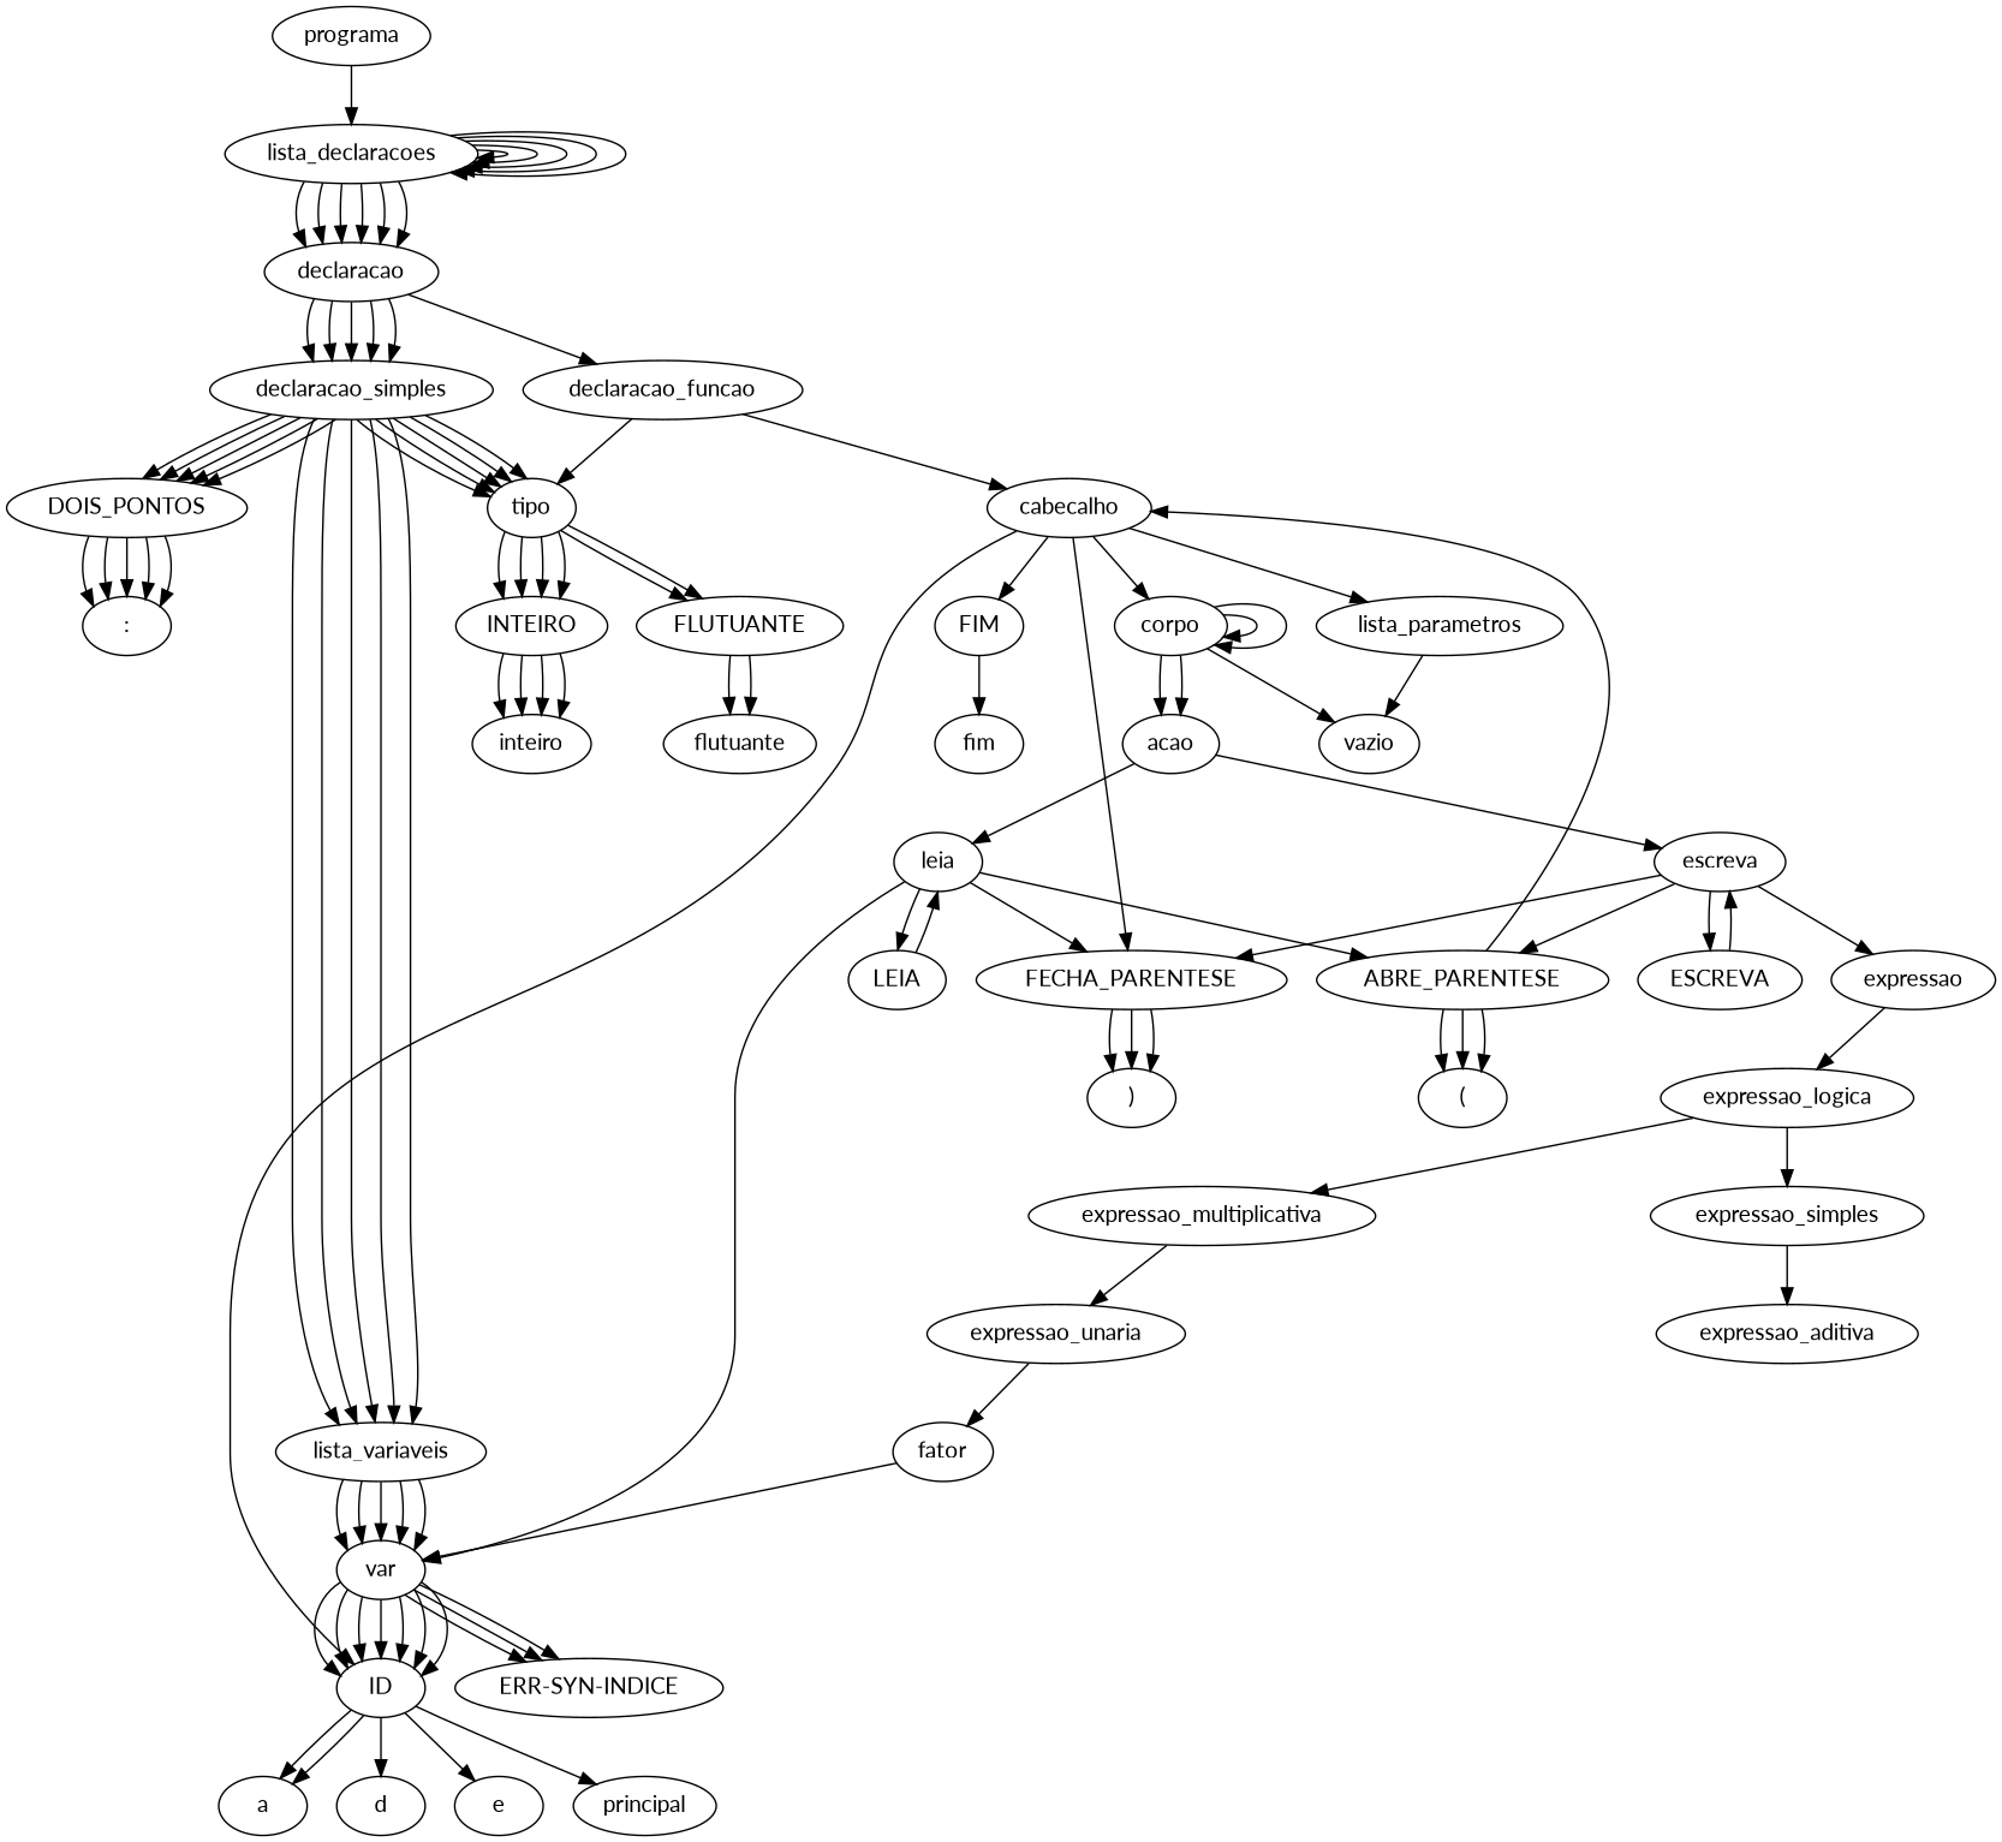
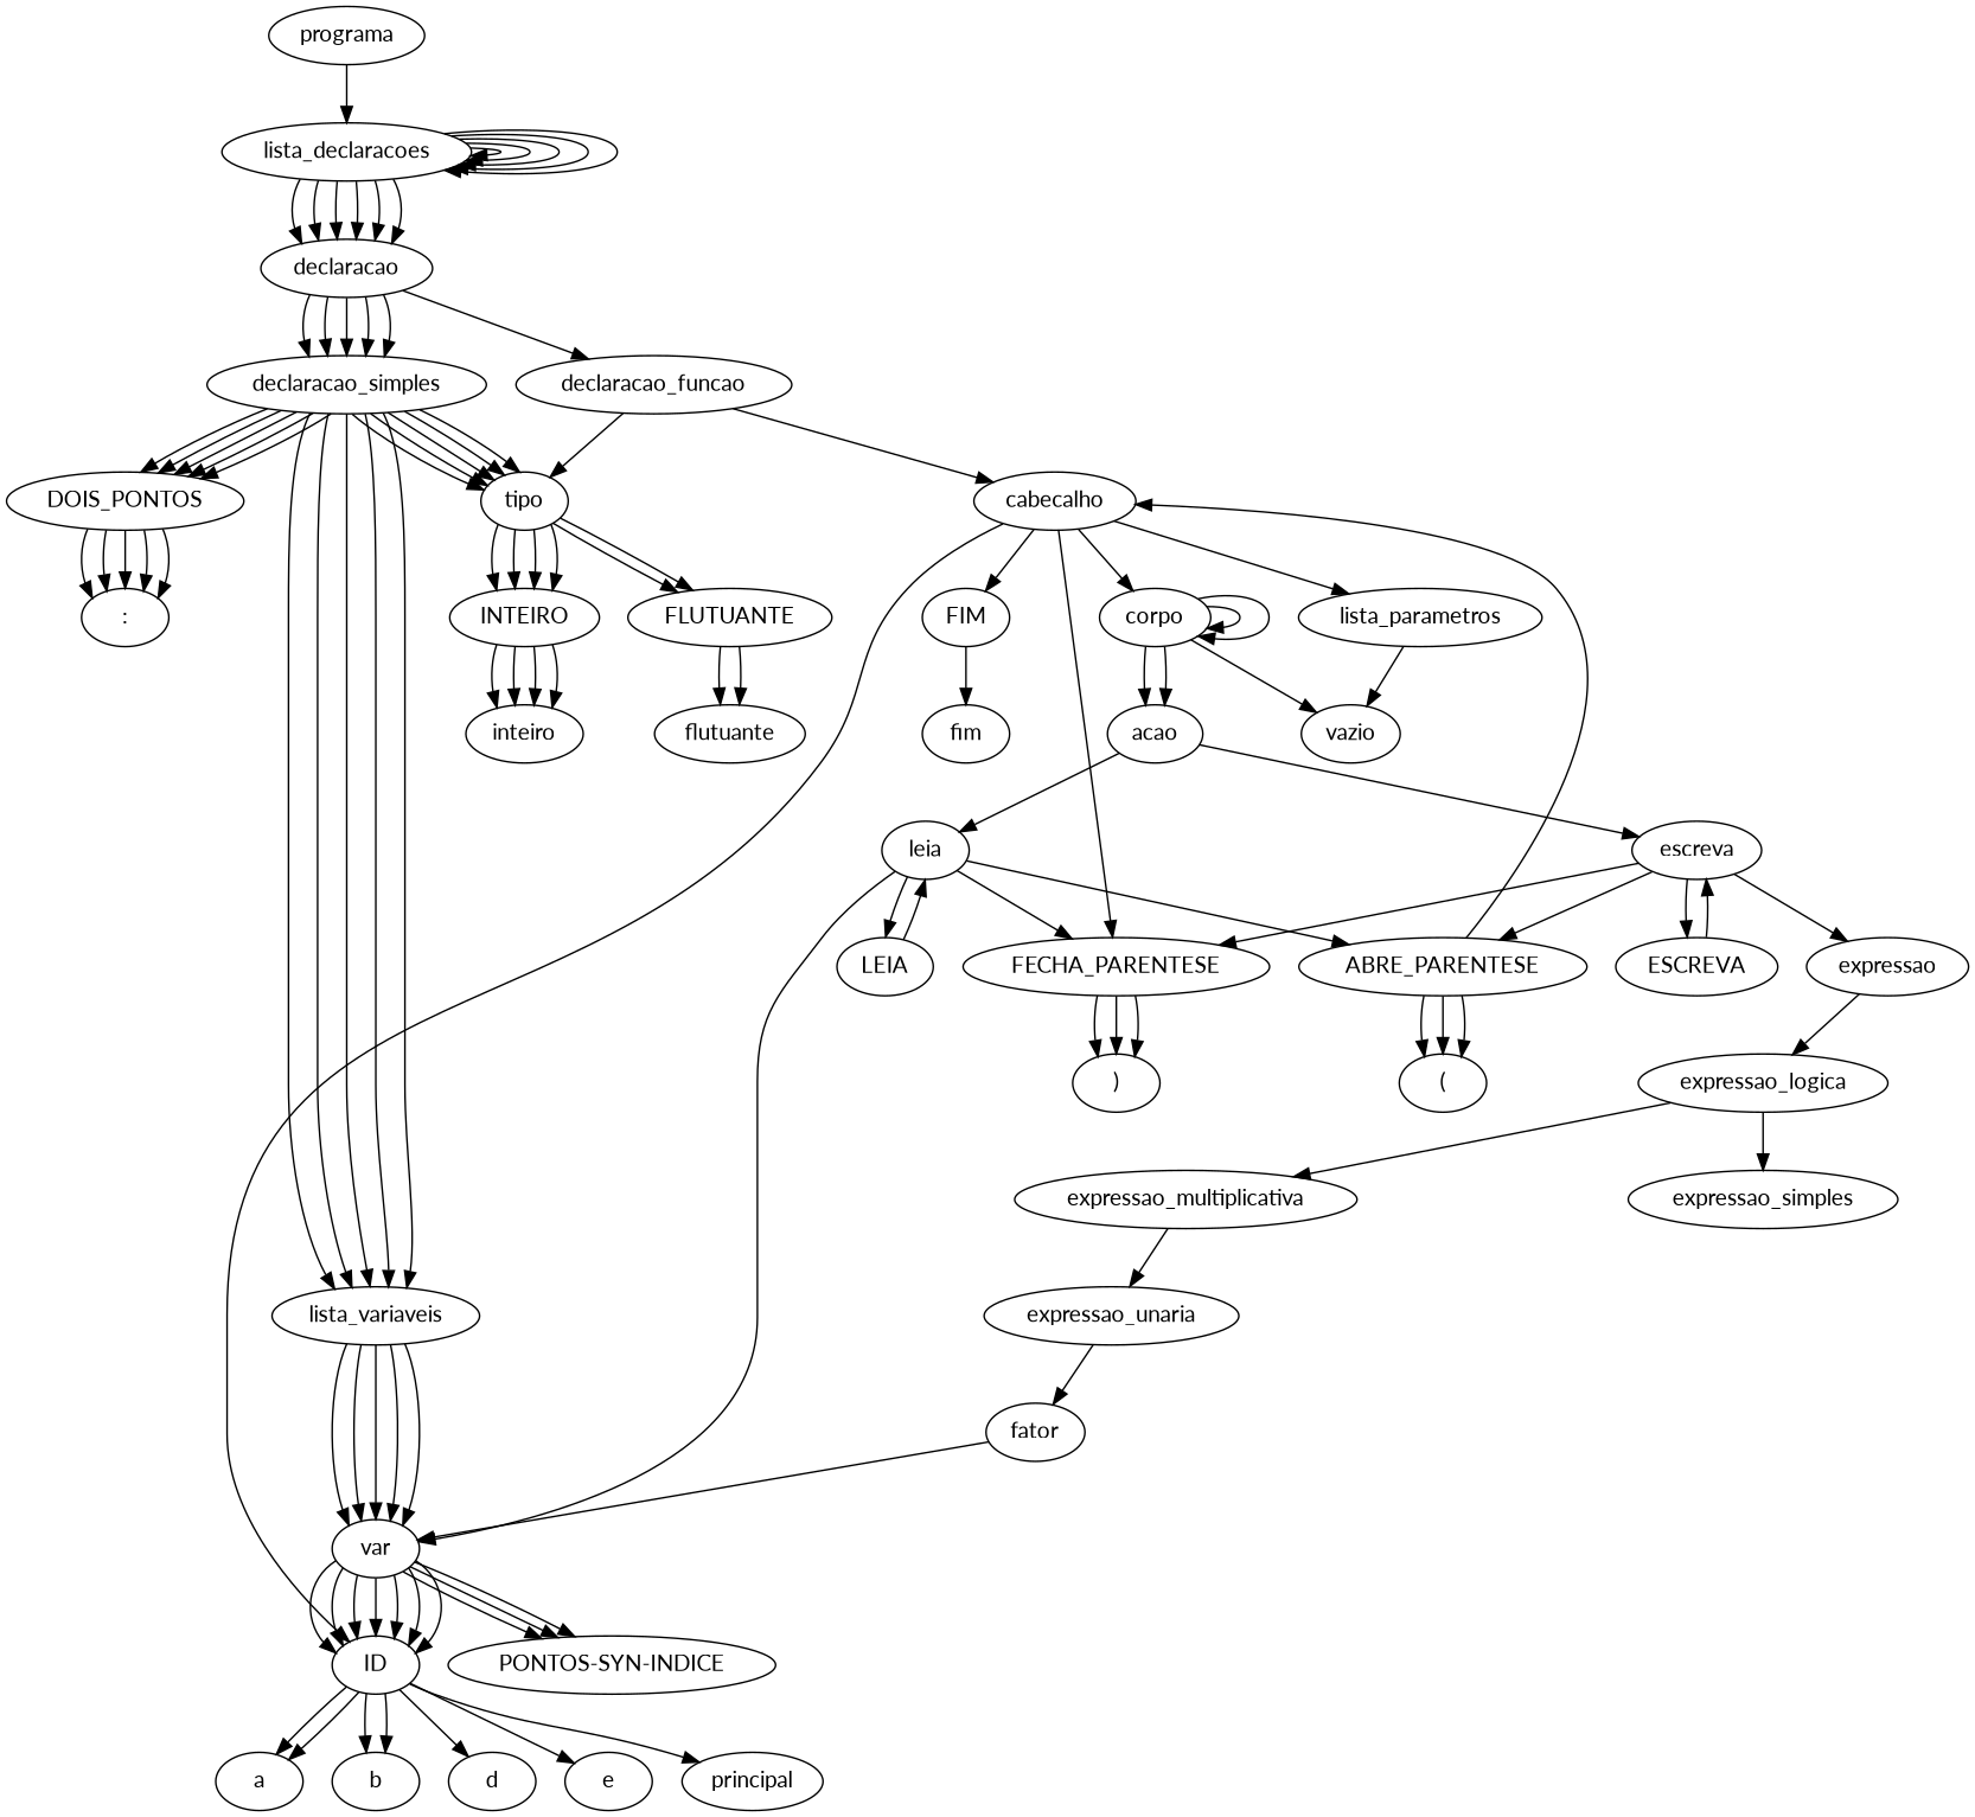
  digraph {
    fontname=Lato
    node [fontname=Lato]
    edge [fontname=Lato]
    programa
    lista_declaracoes
    declaracao
    n4 [label=declaracao_simples]
    declaracao_funcao
    tipo
    DOIS_PONTOS
    lista_variaveis
    cabecalho
    INTEIRO
    FLUTUANTE
    ":"
    var
    inteiro
    flutuante
    ID
-   "ERR-SYN-INDICE"
+   "ERR-SYN-INDICE" [label="PONTOS-SYN-INDICE"]
    a
+   b
    d
    e
    principal
    lista_parametros
    FECHA_PARENTESE
    corpo
    FIM
    ABRE_PARENTESE
    "("
    vazio
    ")"
    acao
    fim
    leia
    escreva
    LEIA
    ESCREVA
    expressao
    expressao_logica
    expressao_simples
    expressao_multiplicativa
-   expressao_aditiva
    expressao_unaria
    fator
    programa -> lista_declaracoes
    lista_declaracoes -> lista_declaracoes
    lista_declaracoes -> lista_declaracoes
    lista_declaracoes -> lista_declaracoes
    lista_declaracoes -> lista_declaracoes
    lista_declaracoes -> lista_declaracoes
    lista_declaracoes -> declaracao
    lista_declaracoes -> declaracao
    lista_declaracoes -> declaracao
    lista_declaracoes -> declaracao
    lista_declaracoes -> declaracao
    lista_declaracoes -> declaracao
    declaracao -> n4
    declaracao -> n4
    declaracao -> n4
    declaracao -> n4
    declaracao -> n4
    declaracao -> declaracao_funcao
    n4 -> tipo
    n4 -> tipo
    n4 -> tipo
    n4 -> tipo
    n4 -> tipo
    n4 -> DOIS_PONTOS
    n4 -> DOIS_PONTOS
    n4 -> DOIS_PONTOS
    n4 -> DOIS_PONTOS
    n4 -> DOIS_PONTOS
    n4 -> lista_variaveis
    n4 -> lista_variaveis
    n4 -> lista_variaveis
    n4 -> lista_variaveis
    n4 -> lista_variaveis
    declaracao_funcao -> tipo
    declaracao_funcao -> cabecalho
    tipo -> INTEIRO
    tipo -> INTEIRO
    tipo -> INTEIRO
    tipo -> INTEIRO
    tipo -> FLUTUANTE
    tipo -> FLUTUANTE
    DOIS_PONTOS -> ":"
    DOIS_PONTOS -> ":"
    DOIS_PONTOS -> ":"
    DOIS_PONTOS -> ":"
    DOIS_PONTOS -> ":"
    lista_variaveis -> var
    lista_variaveis -> var
    lista_variaveis -> var
    lista_variaveis -> var
    lista_variaveis -> var
    cabecalho -> ID
    cabecalho -> lista_parametros
    cabecalho -> FECHA_PARENTESE
    cabecalho -> corpo
    cabecalho -> FIM
    INTEIRO -> inteiro
    INTEIRO -> inteiro
    INTEIRO -> inteiro
    INTEIRO -> inteiro
    FLUTUANTE -> flutuante
    FLUTUANTE -> flutuante
    var -> ID
    var -> ID
    var -> ID
    var -> ID
    var -> ID
    var -> ID
    var -> ID
    var -> "ERR-SYN-INDICE"
    var -> "ERR-SYN-INDICE"
    var -> "ERR-SYN-INDICE"
    ID -> a
    ID -> a
+   ID -> b
+   ID -> b
    ID -> d
    ID -> e
    ID -> principal
    lista_parametros -> vazio
    FECHA_PARENTESE -> ")"
    FECHA_PARENTESE -> ")"
    FECHA_PARENTESE -> ")"
    corpo -> corpo
    corpo -> corpo
    corpo -> vazio
    corpo -> acao
    corpo -> acao
    FIM -> fim
    ABRE_PARENTESE -> cabecalho
    ABRE_PARENTESE -> "("
    ABRE_PARENTESE -> "("
    ABRE_PARENTESE -> "("
    acao -> leia
    acao -> escreva
    leia -> var
    leia -> FECHA_PARENTESE
    leia -> ABRE_PARENTESE
    leia -> LEIA
    escreva -> FECHA_PARENTESE
    escreva -> ABRE_PARENTESE
    escreva -> ESCREVA
    escreva -> expressao
    LEIA -> leia
    ESCREVA -> escreva
    expressao -> expressao_logica
    expressao_logica -> expressao_simples
    expressao_logica -> expressao_multiplicativa
-   expressao_simples -> expressao_aditiva
    expressao_multiplicativa -> expressao_unaria
    expressao_unaria -> fator
    fator -> var
  }
